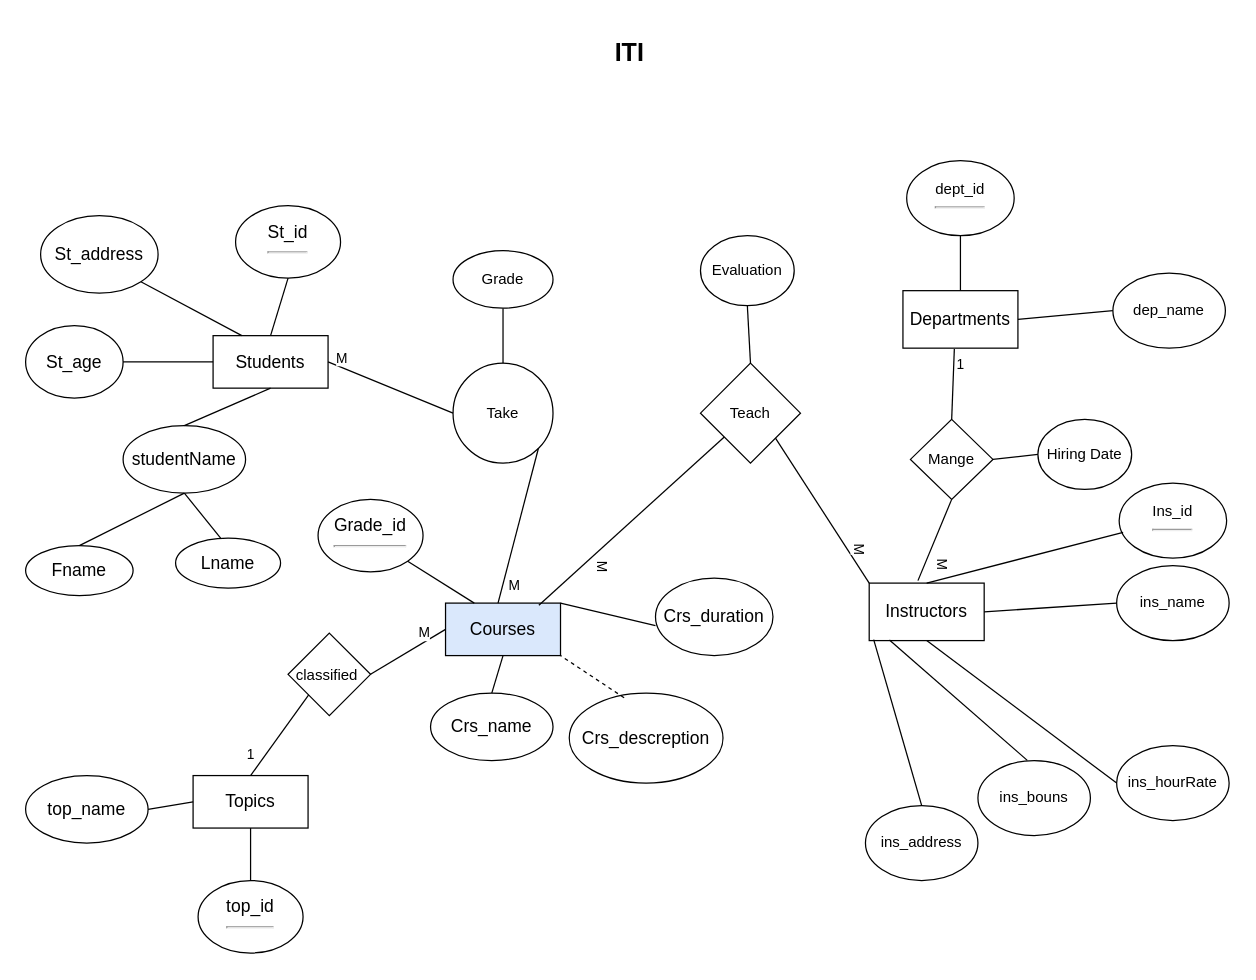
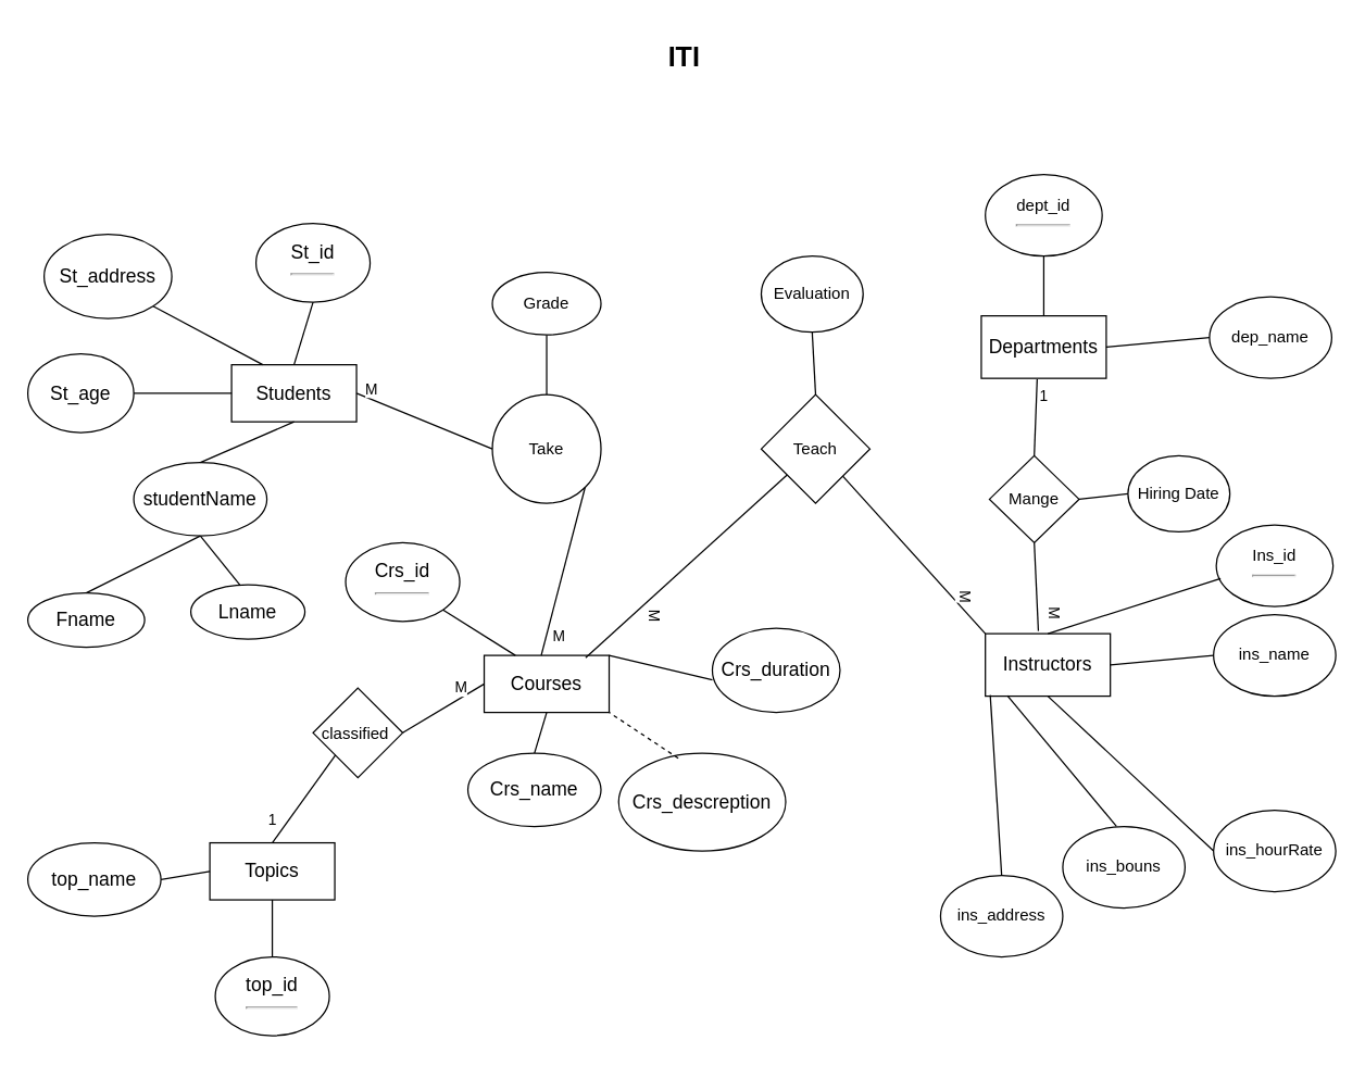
  <mxCell id="0" />
  <mxCell id="1" parent="0" />
  <mxCell id="2" value="Students" style="rounded=0;whiteSpace=wrap;html=1;fontSize=14;" parent="1" vertex="1"><mxGeometry x="170" y="268" width="92" height="42" as="geometry" /></mxCell>
  <mxCell id="3" value="ITI" style="text;html=1;align=center;verticalAlign=middle;resizable=0;points=[];autosize=1;strokeColor=none;fillColor=none;fontSize=20;fontStyle=1" parent="1" vertex="1"><mxGeometry x="479" y="20" width="48" height="42" as="geometry" /></mxCell>
  <mxCell id="4" value="Departments" style="whiteSpace=wrap;html=1;fontSize=14;" parent="1" vertex="1"><mxGeometry x="722" y="232" width="92" height="46" as="geometry" /></mxCell>
  <mxCell id="5" value="St_id&lt;hr style=&quot;font-size: 14px;&quot;&gt;" style="ellipse;whiteSpace=wrap;html=1;fontSize=14;" parent="1" vertex="1"><mxGeometry x="188" y="164" width="84" height="58" as="geometry" /></mxCell>
  <mxCell id="6" value="studentName" style="ellipse;whiteSpace=wrap;html=1;fontSize=14;" parent="1" vertex="1"><mxGeometry x="98" y="340" width="98" height="54" as="geometry" /></mxCell>
  <mxCell id="7" value="Lname" style="ellipse;whiteSpace=wrap;html=1;fontSize=14;" parent="1" vertex="1"><mxGeometry x="140" y="430" width="84" height="40" as="geometry" /></mxCell>
  <mxCell id="8" value="Fname" style="ellipse;whiteSpace=wrap;html=1;fontSize=14;" parent="1" vertex="1"><mxGeometry x="20" y="436" width="86" height="40" as="geometry" /></mxCell>
  <mxCell id="9" value="St_age" style="ellipse;whiteSpace=wrap;html=1;fontSize=14;" parent="1" vertex="1"><mxGeometry x="20" y="260" width="78" height="58" as="geometry" /></mxCell>
  <mxCell id="10" value="St_address" style="ellipse;whiteSpace=wrap;html=1;fontSize=14;" parent="1" vertex="1"><mxGeometry x="32" y="172" width="94" height="62" as="geometry" /></mxCell>
  <mxCell id="11" value="" style="endArrow=none;html=1;rounded=0;entryX=0.5;entryY=1;entryDx=0;entryDy=0;exitX=0.5;exitY=0;exitDx=0;exitDy=0;fontSize=14;" parent="1" source="6" target="2" edge="1"><mxGeometry width="50" height="50" relative="1" as="geometry"><mxPoint x="296" y="336" as="sourcePoint" /><mxPoint x="346" y="286" as="targetPoint" /></mxGeometry></mxCell>
  <mxCell id="12" value="" style="endArrow=none;html=1;rounded=0;exitX=0.5;exitY=0;exitDx=0;exitDy=0;entryX=0.5;entryY=1;entryDx=0;entryDy=0;fontSize=14;" parent="1" source="8" target="6" edge="1"><mxGeometry width="50" height="50" relative="1" as="geometry"><mxPoint x="158" y="444" as="sourcePoint" /><mxPoint x="208" y="394" as="targetPoint" /></mxGeometry></mxCell>
  <mxCell id="13" value="" style="endArrow=none;html=1;rounded=0;entryX=0.5;entryY=1;entryDx=0;entryDy=0;exitX=0.429;exitY=0;exitDx=0;exitDy=0;exitPerimeter=0;fontSize=14;" parent="1" source="7" target="6" edge="1"><mxGeometry width="50" height="50" relative="1" as="geometry"><mxPoint x="308" y="426" as="sourcePoint" /><mxPoint x="358" y="376" as="targetPoint" /></mxGeometry></mxCell>
  <mxCell id="14" value="" style="endArrow=none;html=1;rounded=0;entryX=0;entryY=0.5;entryDx=0;entryDy=0;exitX=1;exitY=0.5;exitDx=0;exitDy=0;fontSize=14;" parent="1" source="9" target="2" edge="1"><mxGeometry width="50" height="50" relative="1" as="geometry"><mxPoint x="68" y="384" as="sourcePoint" /><mxPoint x="118" y="334" as="targetPoint" /></mxGeometry></mxCell>
  <mxCell id="15" value="" style="endArrow=none;html=1;rounded=0;entryX=1;entryY=1;entryDx=0;entryDy=0;exitX=0.25;exitY=0;exitDx=0;exitDy=0;fontSize=14;" parent="1" source="2" target="10" edge="1"><mxGeometry width="50" height="50" relative="1" as="geometry"><mxPoint x="128" y="294" as="sourcePoint" /><mxPoint x="178" y="244" as="targetPoint" /></mxGeometry></mxCell>
  <mxCell id="16" value="" style="endArrow=none;html=1;rounded=0;entryX=0.5;entryY=0;entryDx=0;entryDy=0;exitX=0.5;exitY=1;exitDx=0;exitDy=0;fontSize=14;" parent="1" source="5" target="2" edge="1"><mxGeometry width="50" height="50" relative="1" as="geometry"><mxPoint x="278" y="360" as="sourcePoint" /><mxPoint x="328" y="310" as="targetPoint" /></mxGeometry></mxCell>
  <mxCell id="17" value="dept_id&lt;hr&gt;" style="ellipse;whiteSpace=wrap;html=1;" parent="1" vertex="1"><mxGeometry x="725" y="128" width="86" height="60" as="geometry" /></mxCell>
  <mxCell id="18" value="dep_name" style="ellipse;whiteSpace=wrap;html=1;" parent="1" vertex="1"><mxGeometry x="890" y="218" width="90" height="60" as="geometry" /></mxCell>
  <mxCell id="19" value="" style="endArrow=none;html=1;rounded=0;exitX=0.5;exitY=0;exitDx=0;exitDy=0;entryX=0.5;entryY=1;entryDx=0;entryDy=0;" parent="1" source="4" target="17" edge="1"><mxGeometry width="50" height="50" relative="1" as="geometry"><mxPoint x="548" y="280" as="sourcePoint" /><mxPoint x="598" y="230" as="targetPoint" /></mxGeometry></mxCell>
  <mxCell id="20" value="" style="endArrow=none;html=1;rounded=0;exitX=1;exitY=0.5;exitDx=0;exitDy=0;entryX=0;entryY=0.5;entryDx=0;entryDy=0;" parent="1" source="4" target="18" edge="1"><mxGeometry width="50" height="50" relative="1" as="geometry"><mxPoint x="566" y="340" as="sourcePoint" /><mxPoint x="616" y="290" as="targetPoint" /></mxGeometry></mxCell>
- <mxCell id="21" value="Courses" style="rounded=0;whiteSpace=wrap;html=1;fontSize=14;fillColor=#dae8fc;" parent="1" vertex="1"><mxGeometry x="356" y="482" width="92" height="42" as="geometry" /></mxCell>
- <mxCell id="22" value="Grade_id&lt;hr&gt;" style="ellipse;whiteSpace=wrap;html=1;fontSize=14;" parent="1" vertex="1"><mxGeometry x="254" y="399" width="84" height="58" as="geometry" /></mxCell>
+ <mxCell id="21" value="Courses" style="rounded=0;whiteSpace=wrap;html=1;fontSize=14;" parent="1" vertex="1"><mxGeometry x="356" y="482" width="92" height="42" as="geometry" /></mxCell>
+ <mxCell id="22" value="Crs_id&lt;hr&gt;" style="ellipse;whiteSpace=wrap;html=1;fontSize=14;" parent="1" vertex="1"><mxGeometry x="254" y="399" width="84" height="58" as="geometry" /></mxCell>
  <mxCell id="23" value="Crs_name" style="ellipse;whiteSpace=wrap;html=1;fontSize=14;" parent="1" vertex="1"><mxGeometry x="344" y="554" width="98" height="54" as="geometry" /></mxCell>
  <mxCell id="24" value="Crs_descreption" style="ellipse;whiteSpace=wrap;html=1;fontSize=14;" parent="1" vertex="1"><mxGeometry x="455" y="554" width="123" height="72" as="geometry" /></mxCell>
  <mxCell id="25" value="Crs_duration" style="ellipse;whiteSpace=wrap;html=1;fontSize=14;" parent="1" vertex="1"><mxGeometry x="524" y="462" width="94" height="62" as="geometry" /></mxCell>
  <mxCell id="26" value="" style="endArrow=none;html=1;rounded=0;entryX=0.5;entryY=1;entryDx=0;entryDy=0;exitX=0.5;exitY=0;exitDx=0;exitDy=0;fontSize=14;" parent="1" source="23" target="21" edge="1"><mxGeometry width="50" height="50" relative="1" as="geometry"><mxPoint x="593" y="534" as="sourcePoint" /><mxPoint x="643" y="484" as="targetPoint" /></mxGeometry></mxCell>
  <mxCell id="27" value="" style="endArrow=none;html=1;rounded=0;fontSize=14;exitX=0.357;exitY=0.052;exitDx=0;exitDy=0;entryX=1;entryY=1;entryDx=0;entryDy=0;exitPerimeter=0;dashed=1;" parent="1" source="24" target="21" edge="1"><mxGeometry width="50" height="50" relative="1" as="geometry"><mxPoint x="638" y="488" as="sourcePoint" /><mxPoint x="560" y="488" as="targetPoint" /></mxGeometry></mxCell>
  <mxCell id="28" value="" style="endArrow=none;html=1;rounded=0;exitX=1;exitY=0;exitDx=0;exitDy=0;fontSize=14;entryX=0;entryY=0.613;entryDx=0;entryDy=0;entryPerimeter=0;" parent="1" source="21" target="25" edge="1"><mxGeometry width="50" height="50" relative="1" as="geometry"><mxPoint x="425" y="492" as="sourcePoint" /><mxPoint x="518" y="494" as="targetPoint" /></mxGeometry></mxCell>
  <mxCell id="29" value="" style="endArrow=none;html=1;rounded=0;entryX=0.25;entryY=0;entryDx=0;entryDy=0;exitX=1;exitY=1;exitDx=0;exitDy=0;fontSize=14;" parent="1" source="22" target="21" edge="1"><mxGeometry width="50" height="50" relative="1" as="geometry"><mxPoint x="575" y="558" as="sourcePoint" /><mxPoint x="625" y="508" as="targetPoint" /></mxGeometry></mxCell>
  <mxCell id="30" value="Take" style="ellipse;whiteSpace=wrap;html=1;" parent="1" vertex="1"><mxGeometry x="362" y="290" width="80" height="80" as="geometry" /></mxCell>
  <mxCell id="31" value="" style="endArrow=none;html=1;rounded=0;exitX=0.5;exitY=0;exitDx=0;exitDy=0;entryX=0.5;entryY=1;entryDx=0;entryDy=0;" parent="1" source="30" target="32" edge="1"><mxGeometry width="50" height="50" relative="1" as="geometry"><mxPoint x="404" y="284" as="sourcePoint" /><mxPoint x="430" y="200" as="targetPoint" /></mxGeometry></mxCell>
  <mxCell id="32" value="Grade" style="ellipse;whiteSpace=wrap;html=1;" parent="1" vertex="1"><mxGeometry x="362" y="200" width="80" height="46" as="geometry" /></mxCell>
  <mxCell id="33" value="" style="endArrow=none;html=1;rounded=0;entryX=1;entryY=0.5;entryDx=0;entryDy=0;exitX=0;exitY=0.5;exitDx=0;exitDy=0;" parent="1" source="30" target="2" edge="1"><mxGeometry width="50" height="50" relative="1" as="geometry"><mxPoint x="278" y="400" as="sourcePoint" /><mxPoint x="328" y="350" as="targetPoint" /></mxGeometry></mxCell>
  <mxCell id="34" value="" style="endArrow=none;html=1;rounded=0;exitX=1;exitY=1;exitDx=0;exitDy=0;" parent="1" source="30" edge="1"><mxGeometry width="50" height="50" relative="1" as="geometry"><mxPoint x="308" y="514" as="sourcePoint" /><mxPoint x="398" y="482" as="targetPoint" /></mxGeometry></mxCell>
  <mxCell id="35" value="M" style="edgeLabel;html=1;align=center;verticalAlign=middle;resizable=0;points=[];" parent="34" vertex="1" connectable="0"><mxGeometry x="0.764" y="4" relative="1" as="geometry"><mxPoint x="5" y="-1" as="offset" /></mxGeometry></mxCell>
  <mxCell id="36" value="M" style="edgeLabel;html=1;align=center;verticalAlign=middle;resizable=0;points=[];" parent="34" vertex="1" connectable="0"><mxGeometry x="0.764" y="4" relative="1" as="geometry"><mxPoint x="-133" y="-183" as="offset" /></mxGeometry></mxCell>
- <mxCell id="37" value="Instructors" style="whiteSpace=wrap;html=1;fontSize=14;" parent="1" vertex="1"><mxGeometry x="695" y="466" width="92" height="46" as="geometry" /></mxCell>
+ <mxCell id="37" value="Instructors" style="whiteSpace=wrap;html=1;fontSize=14;" parent="1" vertex="1"><mxGeometry x="725" y="466" width="92" height="46" as="geometry" /></mxCell>
  <mxCell id="38" value="Ins_id&lt;hr&gt;" style="ellipse;whiteSpace=wrap;html=1;" parent="1" vertex="1"><mxGeometry x="895" y="386" width="86" height="60" as="geometry" /></mxCell>
  <mxCell id="39" value="ins_name" style="ellipse;whiteSpace=wrap;html=1;" parent="1" vertex="1"><mxGeometry x="893" y="452" width="90" height="60" as="geometry" /></mxCell>
  <mxCell id="40" value="" style="endArrow=none;html=1;rounded=0;exitX=0.5;exitY=0;exitDx=0;exitDy=0;entryX=0.037;entryY=0.656;entryDx=0;entryDy=0;entryPerimeter=0;" parent="1" source="37" target="38" edge="1"><mxGeometry width="50" height="50" relative="1" as="geometry"><mxPoint x="551" y="514" as="sourcePoint" /><mxPoint x="601" y="464" as="targetPoint" /></mxGeometry></mxCell>
  <mxCell id="41" value="" style="endArrow=none;html=1;rounded=0;exitX=1;exitY=0.5;exitDx=0;exitDy=0;entryX=0;entryY=0.5;entryDx=0;entryDy=0;" parent="1" source="37" target="39" edge="1"><mxGeometry width="50" height="50" relative="1" as="geometry"><mxPoint x="569" y="574" as="sourcePoint" /><mxPoint x="619" y="524" as="targetPoint" /></mxGeometry></mxCell>
  <mxCell id="42" value="ins_hourRate" style="ellipse;whiteSpace=wrap;html=1;" parent="1" vertex="1"><mxGeometry x="893" y="596" width="90" height="60" as="geometry" /></mxCell>
  <mxCell id="43" value="" style="endArrow=none;html=1;rounded=0;entryX=0;entryY=0.5;entryDx=0;entryDy=0;exitX=0.5;exitY=1;exitDx=0;exitDy=0;" parent="1" source="37" target="42" edge="1"><mxGeometry width="50" height="50" relative="1" as="geometry"><mxPoint x="722.46" y="554" as="sourcePoint" /><mxPoint x="531.46" y="655" as="targetPoint" /></mxGeometry></mxCell>
  <mxCell id="44" value="ins_bouns" style="ellipse;whiteSpace=wrap;html=1;" parent="1" vertex="1"><mxGeometry x="782" y="608" width="90" height="60" as="geometry" /></mxCell>
  <mxCell id="45" value="" style="endArrow=none;html=1;rounded=0;entryX=0.439;entryY=-0.003;entryDx=0;entryDy=0;exitX=0.176;exitY=0.991;exitDx=0;exitDy=0;exitPerimeter=0;entryPerimeter=0;" parent="1" source="37" target="44" edge="1"><mxGeometry width="50" height="50" relative="1" as="geometry"><mxPoint x="728.46" y="560" as="sourcePoint" /><mxPoint x="537.46" y="661" as="targetPoint" /></mxGeometry></mxCell>
  <mxCell id="46" value="ins_address" style="ellipse;whiteSpace=wrap;html=1;" parent="1" vertex="1"><mxGeometry x="692" y="644" width="90" height="60" as="geometry" /></mxCell>
  <mxCell id="47" value="" style="endArrow=none;html=1;rounded=0;entryX=0.5;entryY=0;entryDx=0;entryDy=0;exitX=0.039;exitY=0.983;exitDx=0;exitDy=0;exitPerimeter=0;" parent="1" source="37" target="46" edge="1"><mxGeometry width="50" height="50" relative="1" as="geometry"><mxPoint x="734.46" y="566" as="sourcePoint" /><mxPoint x="543.46" y="667" as="targetPoint" /></mxGeometry></mxCell>
  <mxCell id="48" value="Mange" style="rhombus;whiteSpace=wrap;html=1;" parent="1" vertex="1"><mxGeometry x="728" y="335" width="66" height="64" as="geometry" /></mxCell>
  <mxCell id="49" value="" style="endArrow=none;html=1;rounded=0;exitX=0.424;exitY=-0.043;exitDx=0;exitDy=0;exitPerimeter=0;entryX=0.5;entryY=1;entryDx=0;entryDy=0;" parent="1" source="37" target="48" edge="1"><mxGeometry width="50" height="50" relative="1" as="geometry"><mxPoint x="644" y="472" as="sourcePoint" /><mxPoint x="694" y="422" as="targetPoint" /></mxGeometry></mxCell>
  <mxCell id="50" value="M" style="edgeLabel;html=1;align=center;verticalAlign=middle;resizable=0;points=[];rotation=90;" parent="49" vertex="1" connectable="0"><mxGeometry x="-0.477" y="-1" relative="1" as="geometry"><mxPoint x="12" y="3" as="offset" /></mxGeometry></mxCell>
  <mxCell id="51" value="" style="endArrow=none;html=1;rounded=0;exitX=0.5;exitY=0;exitDx=0;exitDy=0;entryX=0.447;entryY=1.014;entryDx=0;entryDy=0;entryPerimeter=0;" parent="1" source="48" target="4" edge="1"><mxGeometry width="50" height="50" relative="1" as="geometry"><mxPoint x="632" y="382" as="sourcePoint" /><mxPoint x="682" y="332" as="targetPoint" /></mxGeometry></mxCell>
  <mxCell id="52" value="1" style="edgeLabel;html=1;align=center;verticalAlign=middle;resizable=0;points=[];" parent="51" vertex="1" connectable="0"><mxGeometry x="0.557" y="-1" relative="1" as="geometry"><mxPoint x="4" y="-1" as="offset" /></mxGeometry></mxCell>
  <mxCell id="53" value="Hiring Date" style="ellipse;whiteSpace=wrap;html=1;" parent="1" vertex="1"><mxGeometry x="830" y="335" width="75" height="56" as="geometry" /></mxCell>
  <mxCell id="54" value="" style="endArrow=none;html=1;rounded=0;exitX=1;exitY=0.5;exitDx=0;exitDy=0;entryX=0;entryY=0.5;entryDx=0;entryDy=0;" parent="1" source="48" target="53" edge="1"><mxGeometry width="50" height="50" relative="1" as="geometry"><mxPoint x="771" y="430" as="sourcePoint" /><mxPoint x="895" y="380" as="targetPoint" /></mxGeometry></mxCell>
  <mxCell id="55" value="Teach" style="rhombus;whiteSpace=wrap;html=1;" parent="1" vertex="1"><mxGeometry x="560" y="290" width="80" height="80" as="geometry" /></mxCell>
  <mxCell id="56" value="" style="endArrow=none;html=1;rounded=0;exitX=0;exitY=0;exitDx=0;exitDy=0;entryX=1;entryY=1;entryDx=0;entryDy=0;" parent="1" source="37" target="55" edge="1"><mxGeometry width="50" height="50" relative="1" as="geometry"><mxPoint x="665" y="461.98" as="sourcePoint" /><mxPoint x="662" y="396.98" as="targetPoint" /></mxGeometry></mxCell>
  <mxCell id="57" value="M" style="edgeLabel;html=1;align=center;verticalAlign=middle;resizable=0;points=[];rotation=90;" parent="56" vertex="1" connectable="0"><mxGeometry x="-0.477" y="-1" relative="1" as="geometry"><mxPoint x="12" y="3" as="offset" /></mxGeometry></mxCell>
  <mxCell id="58" value="" style="endArrow=none;html=1;rounded=0;exitX=0.812;exitY=0.04;exitDx=0;exitDy=0;exitPerimeter=0;" parent="1" source="21" target="55" edge="1"><mxGeometry width="50" height="50" relative="1" as="geometry"><mxPoint x="578" y="456" as="sourcePoint" /><mxPoint x="473" y="340" as="targetPoint" /></mxGeometry></mxCell>
  <mxCell id="59" value="M" style="edgeLabel;html=1;align=center;verticalAlign=middle;resizable=0;points=[];rotation=90;" parent="58" vertex="1" connectable="0"><mxGeometry x="-0.477" y="-1" relative="1" as="geometry"><mxPoint x="12" y="3" as="offset" /></mxGeometry></mxCell>
  <mxCell id="60" value="Evaluation" style="ellipse;whiteSpace=wrap;html=1;" parent="1" vertex="1"><mxGeometry x="560" y="188" width="75" height="56" as="geometry" /></mxCell>
  <mxCell id="61" value="" style="endArrow=none;html=1;rounded=0;exitX=0.5;exitY=0;exitDx=0;exitDy=0;entryX=0.5;entryY=1;entryDx=0;entryDy=0;" parent="1" source="55" target="60" edge="1"><mxGeometry width="50" height="50" relative="1" as="geometry"><mxPoint x="740" y="352" as="sourcePoint" /><mxPoint x="635" y="236" as="targetPoint" /></mxGeometry></mxCell>
  <mxCell id="62" value="Topics" style="rounded=0;whiteSpace=wrap;html=1;fontSize=14;" parent="1" vertex="1"><mxGeometry x="154" y="620" width="92" height="42" as="geometry" /></mxCell>
  <mxCell id="63" value="top_id&lt;hr&gt;" style="ellipse;whiteSpace=wrap;html=1;fontSize=14;" parent="1" vertex="1"><mxGeometry x="158" y="704" width="84" height="58" as="geometry" /></mxCell>
  <mxCell id="64" value="top_name" style="ellipse;whiteSpace=wrap;html=1;fontSize=14;" parent="1" vertex="1"><mxGeometry x="20" y="620" width="98" height="54" as="geometry" /></mxCell>
  <mxCell id="65" value="" style="endArrow=none;html=1;rounded=0;exitX=0.5;exitY=1;exitDx=0;exitDy=0;fontSize=14;" parent="1" source="62" target="63" edge="1"><mxGeometry width="50" height="50" relative="1" as="geometry"><mxPoint x="255" y="686.83" as="sourcePoint" /><mxPoint x="308" y="720.83" as="targetPoint" /></mxGeometry></mxCell>
  <mxCell id="66" value="" style="endArrow=none;html=1;rounded=0;exitX=0;exitY=0.5;exitDx=0;exitDy=0;fontSize=14;entryX=1;entryY=0.5;entryDx=0;entryDy=0;" parent="1" source="62" target="64" edge="1"><mxGeometry width="50" height="50" relative="1" as="geometry"><mxPoint x="128" y="662" as="sourcePoint" /><mxPoint x="128" y="704" as="targetPoint" /></mxGeometry></mxCell>
  <mxCell id="67" value="&lt;span data-sider-select-id=&quot;5fe6927a-3e03-4d8b-8e53-1d6d0b0c902a&quot; style=&quot;font-family: Arial, sans-serif; position: relative; top: 0.5pt;&quot;&gt;&lt;font data-sider-select-id=&quot;bdf83f0a-7c50-41d2-9404-ff720901f231&quot; style=&quot;font-size: 12px;&quot;&gt;classified&amp;nbsp;&lt;/font&gt;&lt;/span&gt;" style="rhombus;whiteSpace=wrap;html=1;" parent="1" vertex="1"><mxGeometry x="230" y="506" width="66" height="66" as="geometry" /></mxCell>
  <mxCell id="68" value="" style="endArrow=none;html=1;rounded=0;exitX=1;exitY=0.5;exitDx=0;exitDy=0;fontSize=14;entryX=0;entryY=0.5;entryDx=0;entryDy=0;" parent="1" source="67" target="21" edge="1"><mxGeometry width="50" height="50" relative="1" as="geometry"><mxPoint x="303" y="481.65" as="sourcePoint" /><mxPoint x="362" y="512" as="targetPoint" /></mxGeometry></mxCell>
  <mxCell id="69" value="M" style="edgeLabel;html=1;align=center;verticalAlign=middle;resizable=0;points=[];" parent="68" vertex="1" connectable="0"><mxGeometry x="0.484" y="-4" relative="1" as="geometry"><mxPoint x="-4" y="-10" as="offset" /></mxGeometry></mxCell>
  <mxCell id="70" value="" style="endArrow=none;html=1;rounded=0;exitX=0.5;exitY=0;exitDx=0;exitDy=0;fontSize=14;entryX=0;entryY=1;entryDx=0;entryDy=0;" parent="1" source="62" target="67" edge="1"><mxGeometry width="50" height="50" relative="1" as="geometry"><mxPoint x="164" y="560" as="sourcePoint" /><mxPoint x="224" y="524" as="targetPoint" /></mxGeometry></mxCell>
  <mxCell id="71" value="1" style="edgeLabel;html=1;align=center;verticalAlign=middle;resizable=0;points=[];" parent="70" vertex="1" connectable="0"><mxGeometry x="-0.517" y="3" relative="1" as="geometry"><mxPoint x="-9" as="offset" /></mxGeometry></mxCell>
